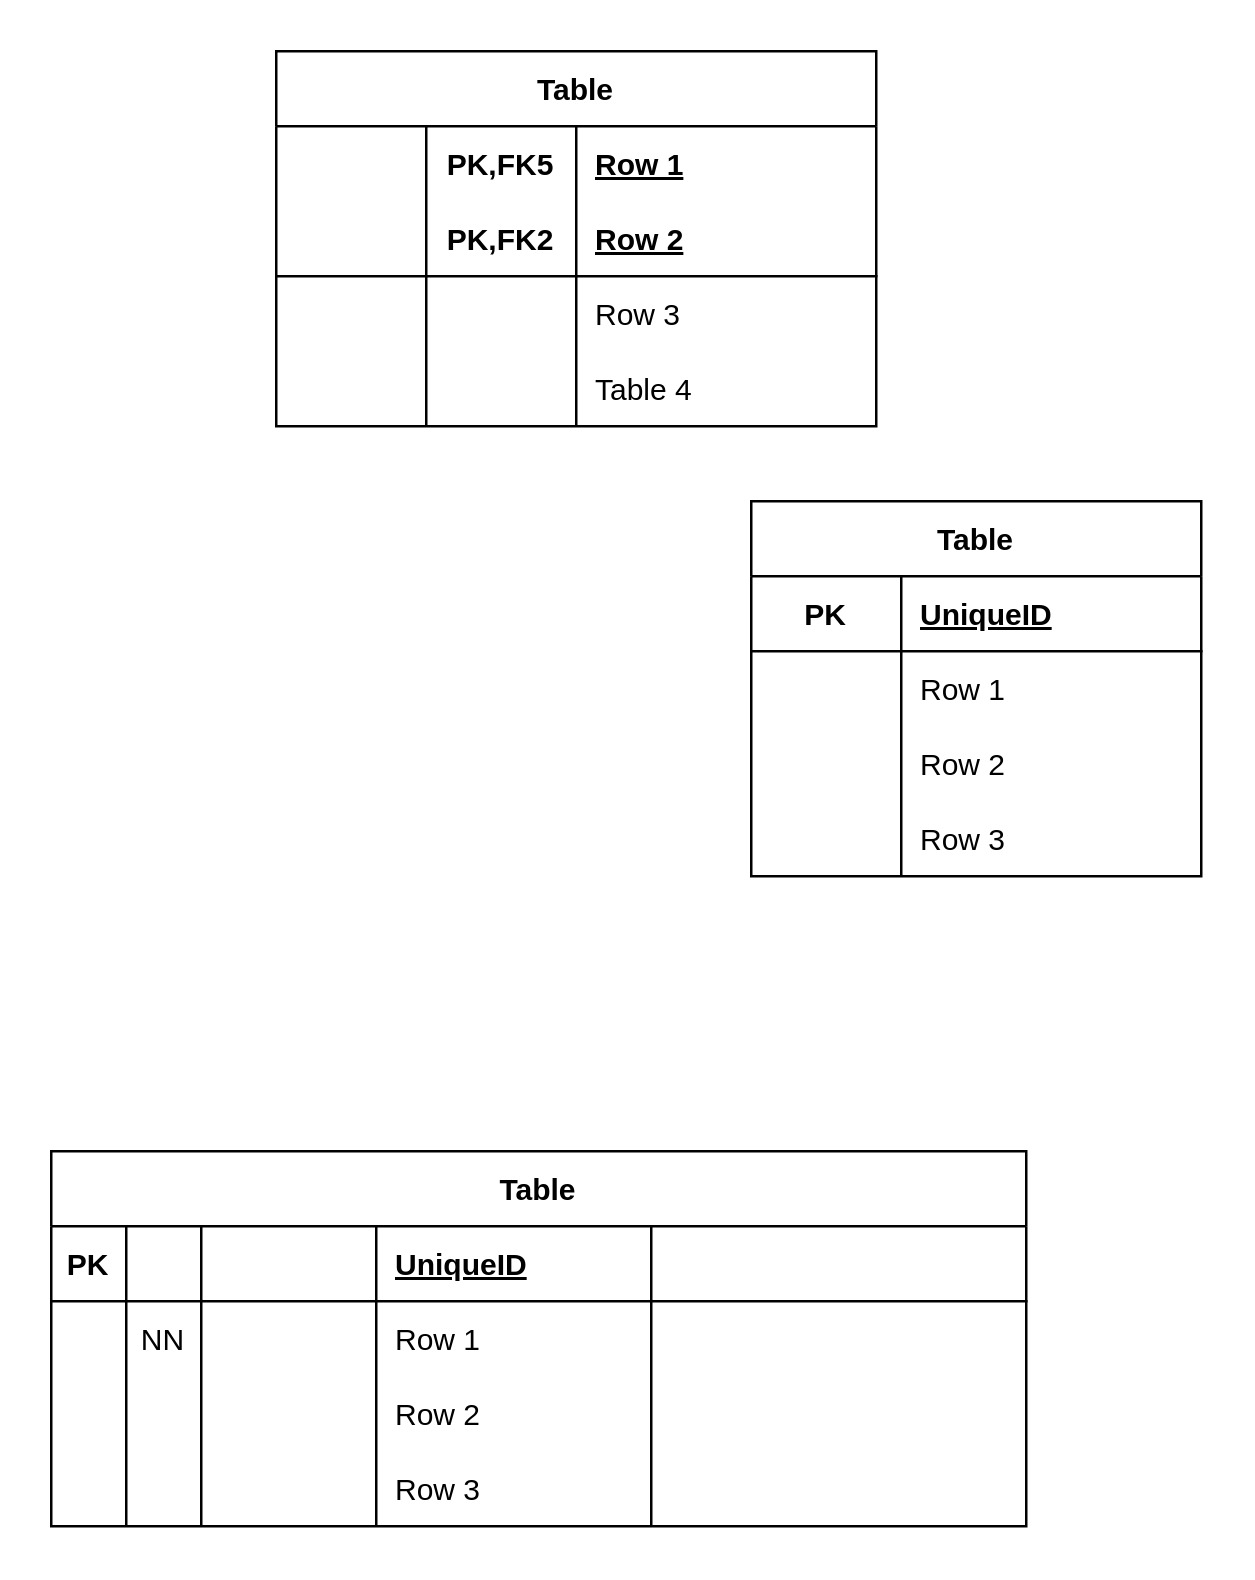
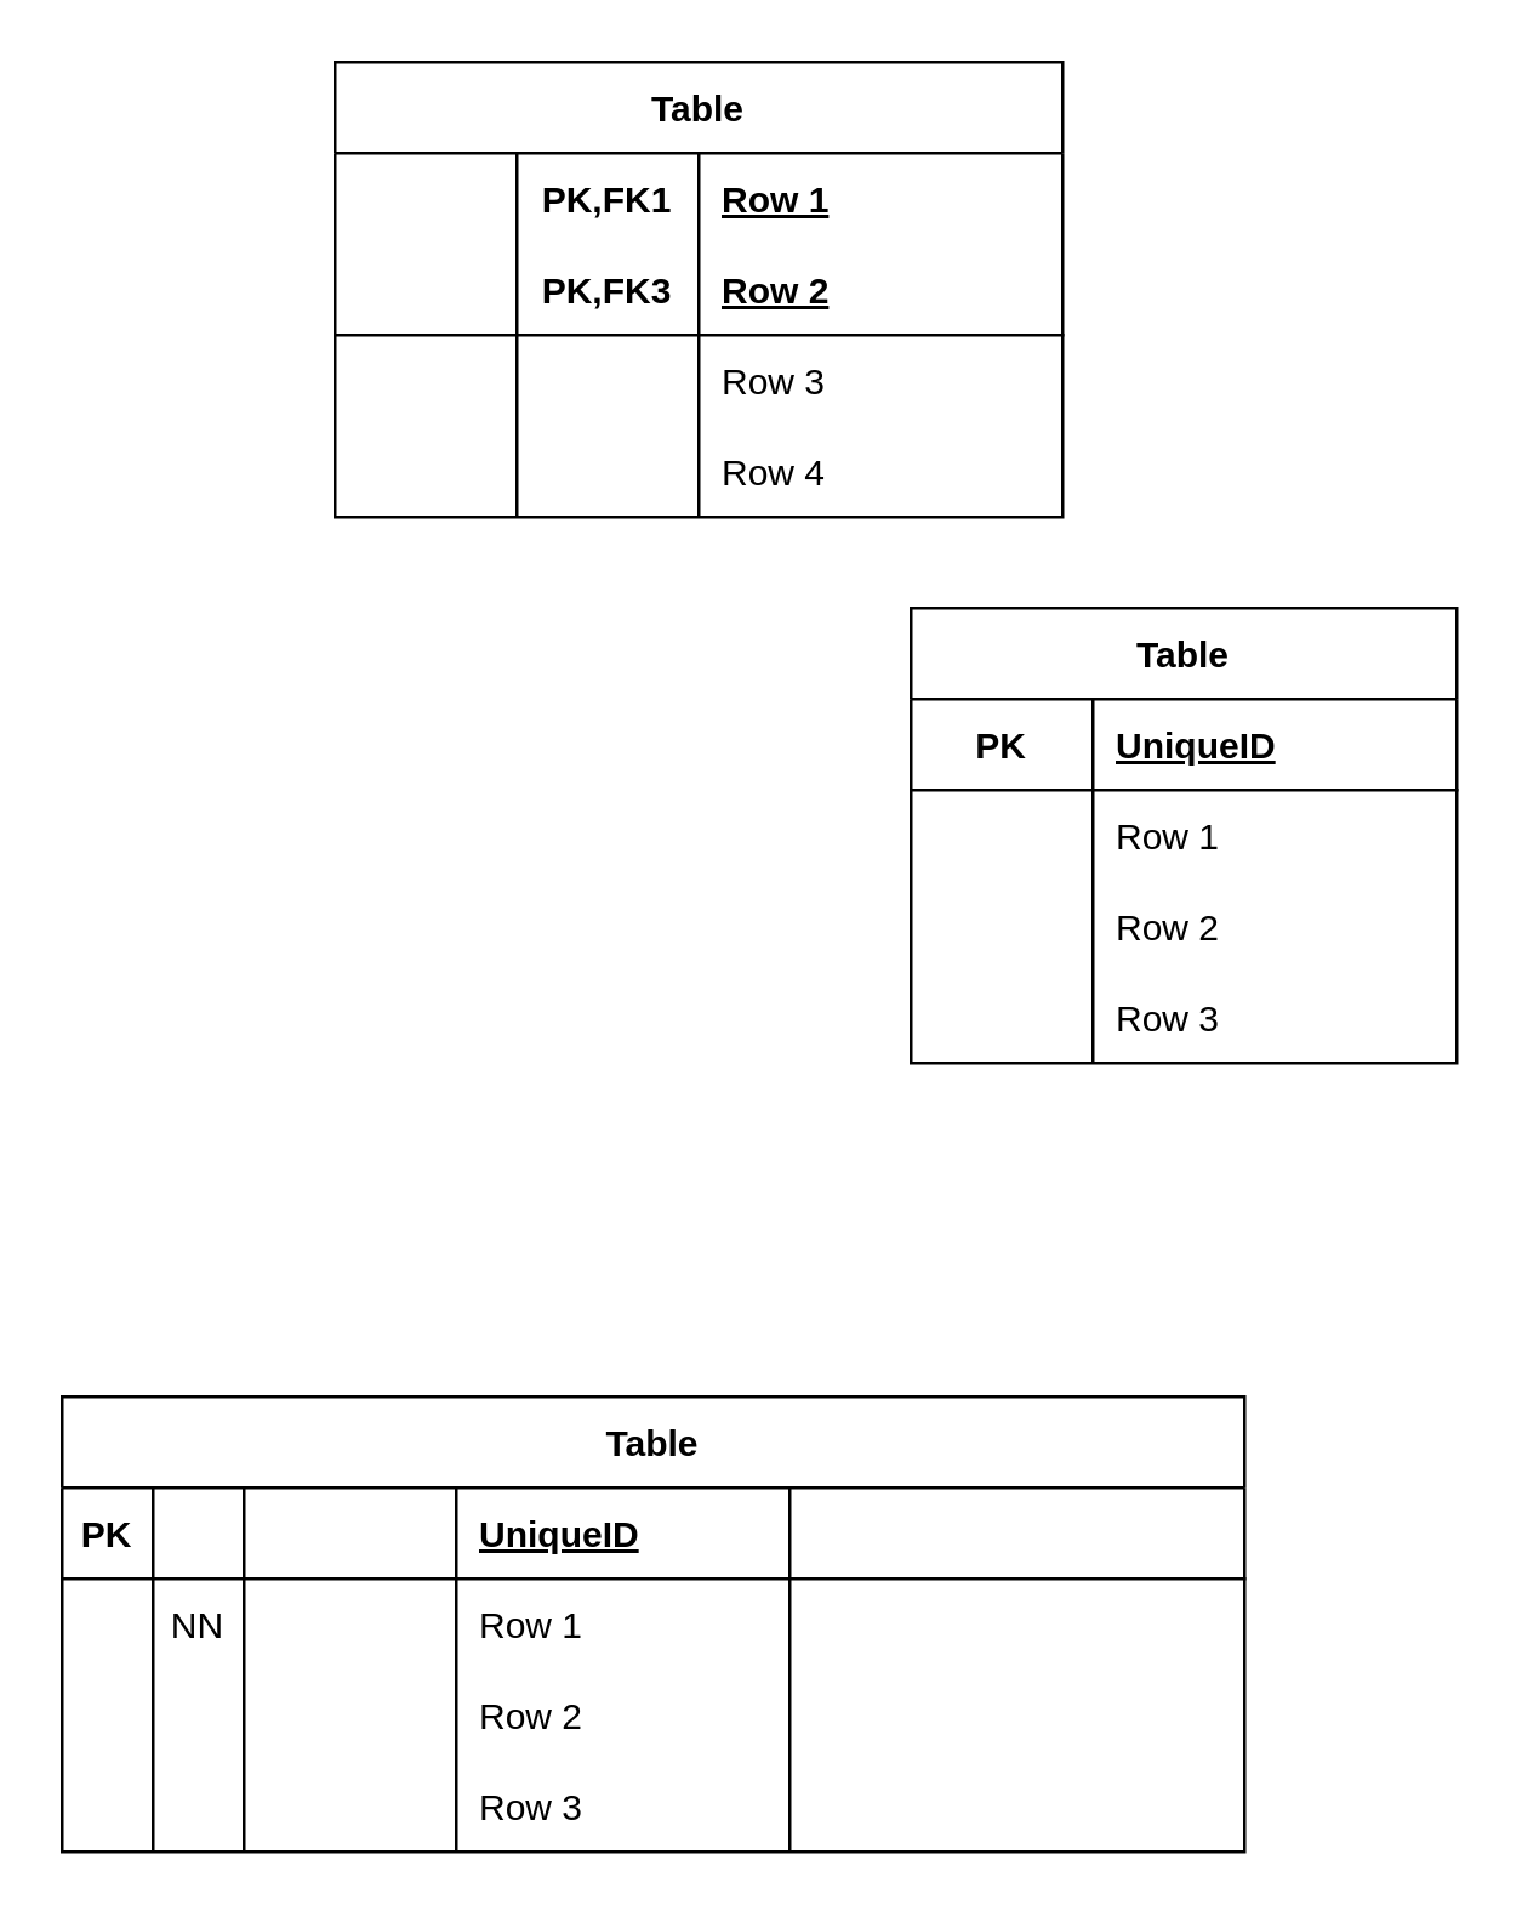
  <mxCell id="0" />
  <mxCell id="1" parent="0" />
  <mxCell id="2" value="Table" style="shape=table;startSize=30;container=1;collapsible=1;childLayout=tableLayout;fixedRows=1;rowLines=0;fontStyle=1;align=center;resizeLast=1;" parent="1" vertex="1"><mxGeometry x="300" y="200" width="180" height="150" as="geometry" /></mxCell>
  <mxCell id="3" value="" style="shape=tableRow;horizontal=0;startSize=0;swimlaneHead=0;swimlaneBody=0;fillColor=none;collapsible=0;dropTarget=0;points=[[0,0.5],[1,0.5]];portConstraint=eastwest;top=0;left=0;right=0;bottom=1;" parent="2" vertex="1"><mxGeometry y="30" width="180" height="30" as="geometry" /></mxCell>
  <mxCell id="4" value="PK" style="shape=partialRectangle;connectable=0;fillColor=none;top=0;left=0;bottom=0;right=0;fontStyle=1;overflow=hidden;" parent="3" vertex="1"><mxGeometry width="60" height="30" as="geometry"><mxRectangle width="60" height="30" as="alternateBounds" /></mxGeometry></mxCell>
  <mxCell id="5" value="UniqueID" style="shape=partialRectangle;connectable=0;fillColor=none;top=0;left=0;bottom=0;right=0;align=left;spacingLeft=6;fontStyle=5;overflow=hidden;" parent="3" vertex="1"><mxGeometry x="60" width="120" height="30" as="geometry"><mxRectangle width="120" height="30" as="alternateBounds" /></mxGeometry></mxCell>
  <mxCell id="6" value="" style="shape=tableRow;horizontal=0;startSize=0;swimlaneHead=0;swimlaneBody=0;fillColor=none;collapsible=0;dropTarget=0;points=[[0,0.5],[1,0.5]];portConstraint=eastwest;top=0;left=0;right=0;bottom=0;" parent="2" vertex="1"><mxGeometry y="60" width="180" height="30" as="geometry" /></mxCell>
  <mxCell id="7" value="" style="shape=partialRectangle;connectable=0;fillColor=none;top=0;left=0;bottom=0;right=0;editable=1;overflow=hidden;" parent="6" vertex="1"><mxGeometry width="60" height="30" as="geometry"><mxRectangle width="60" height="30" as="alternateBounds" /></mxGeometry></mxCell>
  <mxCell id="8" value="Row 1" style="shape=partialRectangle;connectable=0;fillColor=none;top=0;left=0;bottom=0;right=0;align=left;spacingLeft=6;overflow=hidden;" parent="6" vertex="1"><mxGeometry x="60" width="120" height="30" as="geometry"><mxRectangle width="120" height="30" as="alternateBounds" /></mxGeometry></mxCell>
  <mxCell id="9" value="" style="shape=tableRow;horizontal=0;startSize=0;swimlaneHead=0;swimlaneBody=0;fillColor=none;collapsible=0;dropTarget=0;points=[[0,0.5],[1,0.5]];portConstraint=eastwest;top=0;left=0;right=0;bottom=0;" parent="2" vertex="1"><mxGeometry y="90" width="180" height="30" as="geometry" /></mxCell>
  <mxCell id="10" value="" style="shape=partialRectangle;connectable=0;fillColor=none;top=0;left=0;bottom=0;right=0;editable=1;overflow=hidden;" parent="9" vertex="1"><mxGeometry width="60" height="30" as="geometry"><mxRectangle width="60" height="30" as="alternateBounds" /></mxGeometry></mxCell>
  <mxCell id="11" value="Row 2" style="shape=partialRectangle;connectable=0;fillColor=none;top=0;left=0;bottom=0;right=0;align=left;spacingLeft=6;overflow=hidden;" parent="9" vertex="1"><mxGeometry x="60" width="120" height="30" as="geometry"><mxRectangle width="120" height="30" as="alternateBounds" /></mxGeometry></mxCell>
  <mxCell id="12" value="" style="shape=tableRow;horizontal=0;startSize=0;swimlaneHead=0;swimlaneBody=0;fillColor=none;collapsible=0;dropTarget=0;points=[[0,0.5],[1,0.5]];portConstraint=eastwest;top=0;left=0;right=0;bottom=0;" parent="2" vertex="1"><mxGeometry y="120" width="180" height="30" as="geometry" /></mxCell>
  <mxCell id="13" value="" style="shape=partialRectangle;connectable=0;fillColor=none;top=0;left=0;bottom=0;right=0;editable=1;overflow=hidden;" parent="12" vertex="1"><mxGeometry width="60" height="30" as="geometry"><mxRectangle width="60" height="30" as="alternateBounds" /></mxGeometry></mxCell>
  <mxCell id="14" value="Row 3" style="shape=partialRectangle;connectable=0;fillColor=none;top=0;left=0;bottom=0;right=0;align=left;spacingLeft=6;overflow=hidden;" parent="12" vertex="1"><mxGeometry x="60" width="120" height="30" as="geometry"><mxRectangle width="120" height="30" as="alternateBounds" /></mxGeometry></mxCell>
  <mxCell id="15" value="Table" style="shape=table;startSize=30;container=1;collapsible=1;childLayout=tableLayout;fixedRows=1;rowLines=0;fontStyle=1;align=center;resizeLast=1;" parent="1" vertex="1"><mxGeometry x="110" y="20" width="240" height="150" as="geometry" /></mxCell>
  <mxCell id="16" value="" style="shape=tableRow;horizontal=0;startSize=0;swimlaneHead=0;swimlaneBody=0;fillColor=none;collapsible=0;dropTarget=0;points=[[0,0.5],[1,0.5]];portConstraint=eastwest;top=0;left=0;right=0;bottom=0;" parent="15" vertex="1"><mxGeometry y="30" width="240" height="30" as="geometry" /></mxCell>
  <mxCell id="17" style="shape=partialRectangle;connectable=0;fillColor=none;top=0;left=0;bottom=0;right=0;fontStyle=1;overflow=hidden;" parent="16" vertex="1"><mxGeometry width="60" height="30" as="geometry"><mxRectangle width="60" height="30" as="alternateBounds" /></mxGeometry></mxCell>
- <mxCell id="18" value="PK,FK5" style="shape=partialRectangle;connectable=0;fillColor=none;top=0;left=0;bottom=0;right=0;fontStyle=1;overflow=hidden;" parent="16" vertex="1"><mxGeometry x="60" width="60" height="30" as="geometry"><mxRectangle width="60" height="30" as="alternateBounds" /></mxGeometry></mxCell>
+ <mxCell id="18" value="PK,FK1" style="shape=partialRectangle;connectable=0;fillColor=none;top=0;left=0;bottom=0;right=0;fontStyle=1;overflow=hidden;" parent="16" vertex="1"><mxGeometry x="60" width="60" height="30" as="geometry"><mxRectangle width="60" height="30" as="alternateBounds" /></mxGeometry></mxCell>
  <mxCell id="19" value="Row 1" style="shape=partialRectangle;connectable=0;fillColor=none;top=0;left=0;bottom=0;right=0;align=left;spacingLeft=6;fontStyle=5;overflow=hidden;" parent="16" vertex="1"><mxGeometry x="120" width="120" height="30" as="geometry"><mxRectangle width="120" height="30" as="alternateBounds" /></mxGeometry></mxCell>
  <mxCell id="20" value="" style="shape=tableRow;horizontal=0;startSize=0;swimlaneHead=0;swimlaneBody=0;fillColor=none;collapsible=0;dropTarget=0;points=[[0,0.5],[1,0.5]];portConstraint=eastwest;top=0;left=0;right=0;bottom=1;" parent="15" vertex="1"><mxGeometry y="60" width="240" height="30" as="geometry" /></mxCell>
  <mxCell id="21" style="shape=partialRectangle;connectable=0;fillColor=none;top=0;left=0;bottom=0;right=0;fontStyle=1;overflow=hidden;" parent="20" vertex="1"><mxGeometry width="60" height="30" as="geometry"><mxRectangle width="60" height="30" as="alternateBounds" /></mxGeometry></mxCell>
- <mxCell id="22" value="PK,FK2" style="shape=partialRectangle;connectable=0;fillColor=none;top=0;left=0;bottom=0;right=0;fontStyle=1;overflow=hidden;" parent="20" vertex="1"><mxGeometry x="60" width="60" height="30" as="geometry"><mxRectangle width="60" height="30" as="alternateBounds" /></mxGeometry></mxCell>
+ <mxCell id="22" value="PK,FK3" style="shape=partialRectangle;connectable=0;fillColor=none;top=0;left=0;bottom=0;right=0;fontStyle=1;overflow=hidden;" parent="20" vertex="1"><mxGeometry x="60" width="60" height="30" as="geometry"><mxRectangle width="60" height="30" as="alternateBounds" /></mxGeometry></mxCell>
  <mxCell id="23" value="Row 2" style="shape=partialRectangle;connectable=0;fillColor=none;top=0;left=0;bottom=0;right=0;align=left;spacingLeft=6;fontStyle=5;overflow=hidden;" parent="20" vertex="1"><mxGeometry x="120" width="120" height="30" as="geometry"><mxRectangle width="120" height="30" as="alternateBounds" /></mxGeometry></mxCell>
  <mxCell id="24" value="" style="shape=tableRow;horizontal=0;startSize=0;swimlaneHead=0;swimlaneBody=0;fillColor=none;collapsible=0;dropTarget=0;points=[[0,0.5],[1,0.5]];portConstraint=eastwest;top=0;left=0;right=0;bottom=0;" parent="15" vertex="1"><mxGeometry y="90" width="240" height="30" as="geometry" /></mxCell>
  <mxCell id="25" style="shape=partialRectangle;connectable=0;fillColor=none;top=0;left=0;bottom=0;right=0;editable=1;overflow=hidden;" parent="24" vertex="1"><mxGeometry width="60" height="30" as="geometry"><mxRectangle width="60" height="30" as="alternateBounds" /></mxGeometry></mxCell>
  <mxCell id="26" value="" style="shape=partialRectangle;connectable=0;fillColor=none;top=0;left=0;bottom=0;right=0;editable=1;overflow=hidden;" parent="24" vertex="1"><mxGeometry x="60" width="60" height="30" as="geometry"><mxRectangle width="60" height="30" as="alternateBounds" /></mxGeometry></mxCell>
  <mxCell id="27" value="Row 3" style="shape=partialRectangle;connectable=0;fillColor=none;top=0;left=0;bottom=0;right=0;align=left;spacingLeft=6;overflow=hidden;" parent="24" vertex="1"><mxGeometry x="120" width="120" height="30" as="geometry"><mxRectangle width="120" height="30" as="alternateBounds" /></mxGeometry></mxCell>
  <mxCell id="28" value="" style="shape=tableRow;horizontal=0;startSize=0;swimlaneHead=0;swimlaneBody=0;fillColor=none;collapsible=0;dropTarget=0;points=[[0,0.5],[1,0.5]];portConstraint=eastwest;top=0;left=0;right=0;bottom=0;" parent="15" vertex="1"><mxGeometry y="120" width="240" height="30" as="geometry" /></mxCell>
  <mxCell id="29" style="shape=partialRectangle;connectable=0;fillColor=none;top=0;left=0;bottom=0;right=0;editable=1;overflow=hidden;" parent="28" vertex="1"><mxGeometry width="60" height="30" as="geometry"><mxRectangle width="60" height="30" as="alternateBounds" /></mxGeometry></mxCell>
  <mxCell id="30" value="" style="shape=partialRectangle;connectable=0;fillColor=none;top=0;left=0;bottom=0;right=0;editable=1;overflow=hidden;" parent="28" vertex="1"><mxGeometry x="60" width="60" height="30" as="geometry"><mxRectangle width="60" height="30" as="alternateBounds" /></mxGeometry></mxCell>
- <mxCell id="31" value="Table 4" style="shape=partialRectangle;connectable=0;fillColor=none;top=0;left=0;bottom=0;right=0;align=left;spacingLeft=6;overflow=hidden;" parent="28" vertex="1"><mxGeometry x="120" width="120" height="30" as="geometry"><mxRectangle width="120" height="30" as="alternateBounds" /></mxGeometry></mxCell>
+ <mxCell id="31" value="Row 4" style="shape=partialRectangle;connectable=0;fillColor=none;top=0;left=0;bottom=0;right=0;align=left;spacingLeft=6;overflow=hidden;" parent="28" vertex="1"><mxGeometry x="120" width="120" height="30" as="geometry"><mxRectangle width="120" height="30" as="alternateBounds" /></mxGeometry></mxCell>
  <mxCell id="32" value="Table" style="shape=table;startSize=30;container=1;collapsible=1;childLayout=tableLayout;fixedRows=1;rowLines=0;fontStyle=1;align=center;resizeLast=1;" parent="1" vertex="1"><mxGeometry x="20" y="460" width="390" height="150" as="geometry" /></mxCell>
  <mxCell id="33" value="" style="shape=tableRow;horizontal=0;startSize=0;swimlaneHead=0;swimlaneBody=0;fillColor=none;collapsible=0;dropTarget=0;points=[[0,0.5],[1,0.5]];portConstraint=eastwest;top=0;left=0;right=0;bottom=1;" parent="32" vertex="1"><mxGeometry y="30" width="390" height="30" as="geometry" /></mxCell>
  <mxCell id="34" value="PK" style="shape=partialRectangle;connectable=0;fillColor=none;top=0;left=0;bottom=0;right=0;fontStyle=1;overflow=hidden;" parent="33" vertex="1"><mxGeometry width="30" height="30" as="geometry"><mxRectangle width="30" height="30" as="alternateBounds" /></mxGeometry></mxCell>
  <mxCell id="35" style="shape=partialRectangle;connectable=0;fillColor=none;top=0;left=0;bottom=0;right=0;fontStyle=1;overflow=hidden;" parent="33" vertex="1"><mxGeometry x="30" width="30" height="30" as="geometry"><mxRectangle width="30" height="30" as="alternateBounds" /></mxGeometry></mxCell>
  <mxCell id="36" style="shape=partialRectangle;connectable=0;fillColor=none;top=0;left=0;bottom=0;right=0;fontStyle=1;overflow=hidden;" parent="33" vertex="1"><mxGeometry x="60" width="70" height="30" as="geometry"><mxRectangle width="70" height="30" as="alternateBounds" /></mxGeometry></mxCell>
  <mxCell id="37" value="UniqueID" style="shape=partialRectangle;connectable=0;fillColor=none;top=0;left=0;bottom=0;right=0;align=left;spacingLeft=6;fontStyle=5;overflow=hidden;" parent="33" vertex="1"><mxGeometry x="130" width="110" height="30" as="geometry"><mxRectangle width="110" height="30" as="alternateBounds" /></mxGeometry></mxCell>
  <mxCell id="38" style="shape=partialRectangle;connectable=0;fillColor=none;top=0;left=0;bottom=0;right=0;align=left;spacingLeft=6;fontStyle=5;overflow=hidden;" parent="33" vertex="1"><mxGeometry x="240" width="150" height="30" as="geometry"><mxRectangle width="150" height="30" as="alternateBounds" /></mxGeometry></mxCell>
  <mxCell id="39" value="" style="shape=tableRow;horizontal=0;startSize=0;swimlaneHead=0;swimlaneBody=0;fillColor=none;collapsible=0;dropTarget=0;points=[[0,0.5],[1,0.5]];portConstraint=eastwest;top=0;left=0;right=0;bottom=0;" parent="32" vertex="1"><mxGeometry y="60" width="390" height="30" as="geometry" /></mxCell>
  <mxCell id="40" value="" style="shape=partialRectangle;connectable=0;fillColor=none;top=0;left=0;bottom=0;right=0;editable=1;overflow=hidden;" parent="39" vertex="1"><mxGeometry width="30" height="30" as="geometry"><mxRectangle width="30" height="30" as="alternateBounds" /></mxGeometry></mxCell>
  <mxCell id="41" value="NN" style="shape=partialRectangle;connectable=0;fillColor=none;top=0;left=0;bottom=0;right=0;editable=1;overflow=hidden;" parent="39" vertex="1"><mxGeometry x="30" width="30" height="30" as="geometry"><mxRectangle width="30" height="30" as="alternateBounds" /></mxGeometry></mxCell>
  <mxCell id="42" style="shape=partialRectangle;connectable=0;fillColor=none;top=0;left=0;bottom=0;right=0;editable=1;overflow=hidden;" parent="39" vertex="1"><mxGeometry x="60" width="70" height="30" as="geometry"><mxRectangle width="70" height="30" as="alternateBounds" /></mxGeometry></mxCell>
  <mxCell id="43" value="Row 1" style="shape=partialRectangle;connectable=0;fillColor=none;top=0;left=0;bottom=0;right=0;align=left;spacingLeft=6;overflow=hidden;" parent="39" vertex="1"><mxGeometry x="130" width="110" height="30" as="geometry"><mxRectangle width="110" height="30" as="alternateBounds" /></mxGeometry></mxCell>
  <mxCell id="44" style="shape=partialRectangle;connectable=0;fillColor=none;top=0;left=0;bottom=0;right=0;align=left;spacingLeft=6;overflow=hidden;" parent="39" vertex="1"><mxGeometry x="240" width="150" height="30" as="geometry"><mxRectangle width="150" height="30" as="alternateBounds" /></mxGeometry></mxCell>
  <mxCell id="45" value="" style="shape=tableRow;horizontal=0;startSize=0;swimlaneHead=0;swimlaneBody=0;fillColor=none;collapsible=0;dropTarget=0;points=[[0,0.5],[1,0.5]];portConstraint=eastwest;top=0;left=0;right=0;bottom=0;" parent="32" vertex="1"><mxGeometry y="90" width="390" height="30" as="geometry" /></mxCell>
  <mxCell id="46" value="" style="shape=partialRectangle;connectable=0;fillColor=none;top=0;left=0;bottom=0;right=0;editable=1;overflow=hidden;" parent="45" vertex="1"><mxGeometry width="30" height="30" as="geometry"><mxRectangle width="30" height="30" as="alternateBounds" /></mxGeometry></mxCell>
  <mxCell id="47" style="shape=partialRectangle;connectable=0;fillColor=none;top=0;left=0;bottom=0;right=0;editable=1;overflow=hidden;" parent="45" vertex="1"><mxGeometry x="30" width="30" height="30" as="geometry"><mxRectangle width="30" height="30" as="alternateBounds" /></mxGeometry></mxCell>
  <mxCell id="48" style="shape=partialRectangle;connectable=0;fillColor=none;top=0;left=0;bottom=0;right=0;editable=1;overflow=hidden;" parent="45" vertex="1"><mxGeometry x="60" width="70" height="30" as="geometry"><mxRectangle width="70" height="30" as="alternateBounds" /></mxGeometry></mxCell>
  <mxCell id="49" value="Row 2" style="shape=partialRectangle;connectable=0;fillColor=none;top=0;left=0;bottom=0;right=0;align=left;spacingLeft=6;overflow=hidden;" parent="45" vertex="1"><mxGeometry x="130" width="110" height="30" as="geometry"><mxRectangle width="110" height="30" as="alternateBounds" /></mxGeometry></mxCell>
  <mxCell id="50" style="shape=partialRectangle;connectable=0;fillColor=none;top=0;left=0;bottom=0;right=0;align=left;spacingLeft=6;overflow=hidden;" parent="45" vertex="1"><mxGeometry x="240" width="150" height="30" as="geometry"><mxRectangle width="150" height="30" as="alternateBounds" /></mxGeometry></mxCell>
  <mxCell id="51" value="" style="shape=tableRow;horizontal=0;startSize=0;swimlaneHead=0;swimlaneBody=0;fillColor=none;collapsible=0;dropTarget=0;points=[[0,0.5],[1,0.5]];portConstraint=eastwest;top=0;left=0;right=0;bottom=0;" parent="32" vertex="1"><mxGeometry y="120" width="390" height="30" as="geometry" /></mxCell>
  <mxCell id="52" value="" style="shape=partialRectangle;connectable=0;fillColor=none;top=0;left=0;bottom=0;right=0;editable=1;overflow=hidden;" parent="51" vertex="1"><mxGeometry width="30" height="30" as="geometry"><mxRectangle width="30" height="30" as="alternateBounds" /></mxGeometry></mxCell>
  <mxCell id="53" style="shape=partialRectangle;connectable=0;fillColor=none;top=0;left=0;bottom=0;right=0;editable=1;overflow=hidden;" parent="51" vertex="1"><mxGeometry x="30" width="30" height="30" as="geometry"><mxRectangle width="30" height="30" as="alternateBounds" /></mxGeometry></mxCell>
  <mxCell id="54" style="shape=partialRectangle;connectable=0;fillColor=none;top=0;left=0;bottom=0;right=0;editable=1;overflow=hidden;" parent="51" vertex="1"><mxGeometry x="60" width="70" height="30" as="geometry"><mxRectangle width="70" height="30" as="alternateBounds" /></mxGeometry></mxCell>
  <mxCell id="55" value="Row 3" style="shape=partialRectangle;connectable=0;fillColor=none;top=0;left=0;bottom=0;right=0;align=left;spacingLeft=6;overflow=hidden;" parent="51" vertex="1"><mxGeometry x="130" width="110" height="30" as="geometry"><mxRectangle width="110" height="30" as="alternateBounds" /></mxGeometry></mxCell>
  <mxCell id="56" style="shape=partialRectangle;connectable=0;fillColor=none;top=0;left=0;bottom=0;right=0;align=left;spacingLeft=6;overflow=hidden;" parent="51" vertex="1"><mxGeometry x="240" width="150" height="30" as="geometry"><mxRectangle width="150" height="30" as="alternateBounds" /></mxGeometry></mxCell>
